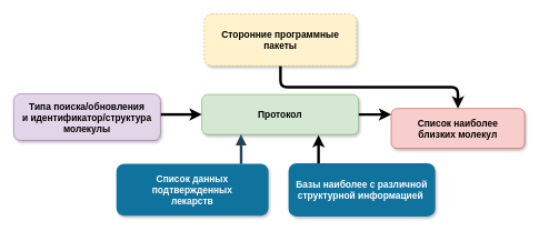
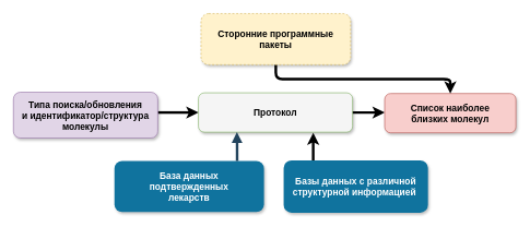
  <mxCell id="0" />
  <mxCell id="1" parent="0" />
- <mxCell id="2" value="Список данных &#10;подтвержденных &#10;лекарств" style="rounded=1;fillColor=#10739E;strokeColor=none;shadow=1;gradientColor=none;fontStyle=1;fontColor=#FFFFFF;fontSize=14;" parent="1" vertex="1"><mxGeometry x="174" y="245" width="228" height="78" as="geometry" /></mxCell>
+ <mxCell id="2" value="База данных &#10;подтвержденных &#10;лекарств" style="rounded=1;fillColor=#10739E;strokeColor=none;shadow=1;gradientColor=none;fontStyle=1;fontColor=#FFFFFF;fontSize=14;" parent="1" vertex="1"><mxGeometry x="174" y="245" width="228" height="78" as="geometry" /></mxCell>
  <mxCell id="3" value="" style="edgeStyle=elbowEdgeStyle;rounded=1;orthogonalLoop=1;jettySize=auto;elbow=vertical;html=1;strokeWidth=4;" edge="1" parent="1" target="10"><mxGeometry relative="1" as="geometry"><mxPoint x="480" y="171" as="sourcePoint" /></mxGeometry></mxCell>
- <mxCell id="4" value="Протокол" style="rounded=1;fillColor=#d5e8d4;strokeColor=#82b366;shadow=1;fontStyle=1;fontSize=14;" parent="1" vertex="1"><mxGeometry x="302" y="141" width="235" height="60" as="geometry" /></mxCell>
+ <mxCell id="4" value="Протокол" style="rounded=1;fillColor=#f5f5f5;strokeColor=#82b366;shadow=1;fontStyle=1;fontSize=14;" parent="1" vertex="1"><mxGeometry x="302" y="141" width="235" height="60" as="geometry" /></mxCell>
  <mxCell id="5" value="" style="edgeStyle=elbowEdgeStyle;rounded=1;orthogonalLoop=1;jettySize=auto;elbow=vertical;html=1;strokeWidth=4;" edge="1" parent="1" source="6" target="4"><mxGeometry relative="1" as="geometry" /></mxCell>
  <mxCell id="6" value="&#10;Типа поиска/обновления&#10;и идентификатор/структура&#10;молекулы&#10;" style="rounded=1;fillColor=#e1d5e7;strokeColor=#9673a6;shadow=1;fontStyle=1;fontSize=14;" parent="1" vertex="1"><mxGeometry x="20" y="140" width="220" height="70" as="geometry" /></mxCell>
  <mxCell id="7" value="" style="edgeStyle=elbowEdgeStyle;elbow=vertical;strokeWidth=4;endArrow=block;endFill=1;fontStyle=1;strokeColor=#23445D;entryX=0.25;entryY=1;entryDx=0;entryDy=0;" parent="1" target="4" edge="1"><mxGeometry x="-55" y="123.5" width="100" height="100" as="geometry"><mxPoint x="361" y="245" as="sourcePoint" /><mxPoint x="-118" y="136.5" as="targetPoint" /><Array as="points" /></mxGeometry></mxCell>
  <mxCell id="8" style="edgeStyle=elbowEdgeStyle;rounded=1;orthogonalLoop=1;jettySize=auto;html=1;strokeWidth=4;elbow=vertical;" edge="1" parent="1"><mxGeometry relative="1" as="geometry"><mxPoint x="477" y="253" as="sourcePoint" /><mxPoint x="477" y="202" as="targetPoint" /><Array as="points"><mxPoint x="390" y="242" /></Array></mxGeometry></mxCell>
- <mxCell id="9" value="&#10;Базы наиболее с различной&#10;структурной информацией &#10;" style="rounded=1;fillColor=#10739E;strokeColor=none;shadow=1;gradientColor=none;fontStyle=1;fontColor=#FFFFFF;fontSize=14;" vertex="1" parent="1"><mxGeometry x="432" y="244" width="220" height="80" as="geometry" /></mxCell>
- <mxCell id="10" value="&#10;Список наиболее&#10;близких молекул&#10;" style="rounded=1;fillColor=#f8cecc;strokeColor=#b85450;shadow=1;fontStyle=1;fontSize=14;" vertex="1" parent="1"><mxGeometry x="586" y="162" width="200" height="60" as="geometry" /></mxCell>
+ <mxCell id="9" value="&#10;Базы данных с различной&#10;структурной информацией &#10;" style="rounded=1;fillColor=#10739E;strokeColor=none;shadow=1;gradientColor=none;fontStyle=1;fontColor=#FFFFFF;fontSize=14;" vertex="1" parent="1"><mxGeometry x="432" y="244" width="220" height="80" as="geometry" /></mxCell>
+ <mxCell id="10" value="&#10;Список наиболее&#10;близких молекул&#10;" style="rounded=1;fillColor=#f8cecc;strokeColor=#b85450;shadow=1;fontStyle=1;fontSize=14;" vertex="1" parent="1"><mxGeometry x="586" y="142" width="200" height="60" as="geometry" /></mxCell>
  <mxCell id="11" style="edgeStyle=elbowEdgeStyle;rounded=1;orthogonalLoop=1;jettySize=auto;elbow=vertical;html=1;exitX=0.5;exitY=1;exitDx=0;exitDy=0;strokeWidth=4;" edge="1" parent="1" source="12" target="10"><mxGeometry relative="1" as="geometry" /></mxCell>
  <mxCell id="12" value="Сторонние программные &#10;пакеты" style="rounded=1;fillColor=#fff2cc;strokeColor=#d6b656;shadow=1;fontStyle=1;fontSize=14;dashed=1;" vertex="1" parent="1"><mxGeometry x="306" y="20" width="228" height="78" as="geometry" /></mxCell>
